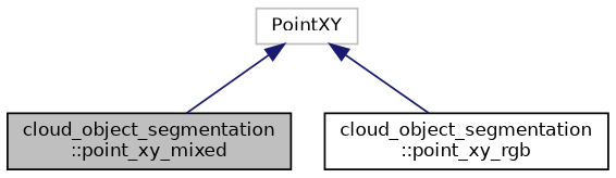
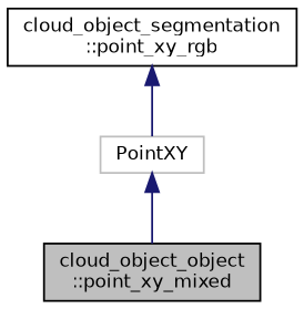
  digraph {
    node [color=black fillcolor=white fontname=Helvetica fontsize=10 shape=record style=filled]
    edge [color=midnightblue dir=back fontname=Helvetica fontsize=10 labelfontname=Helvetica labelfontsize=10 style=solid]
-   n1 [fillcolor=grey75 fontcolor=black height=0.2 label="cloud_object_segmentation\l::point_xy_mixed" width=0.4]
+   n1 [fillcolor=grey75 fontcolor=black height=0.2 label="cloud_object_object\l::point_xy_mixed" width=0.4]
    n2 [height=0.2 label="cloud_object_segmentation\l::point_xy_rgb" width=0.4]
    n3 [color=grey75 height=0.2 label=PointXY width=0.4]
    n3 -> n1
-   n3 -> n2
+   n2 -> n3
  }
